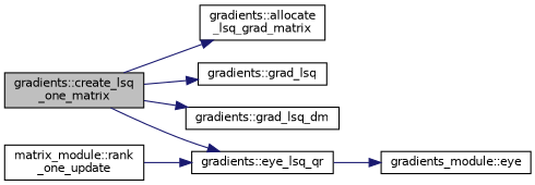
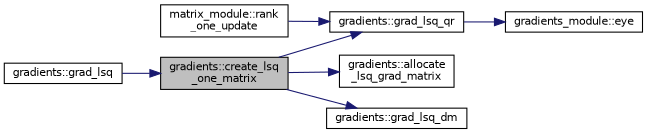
  digraph {
    rankdir=LR
    node [color=black fillcolor=white fontname=Helvetica fontsize=10 shape=record style=filled]
    edge [color=midnightblue fontname=Helvetica fontsize=10 labelfontname=Helvetica labelfontsize=10 style=solid]
    n1 [fillcolor=grey75 fontcolor=black height=0.2 label="gradients::create_lsq\l_one_matrix" width=0.4]
    n2 [height=0.2 label="gradients::allocate\l_lsq_grad_matrix" width=0.4]
    n3 [height=0.2 label="gradients::grad_lsq" width=0.4]
    n4 [height=0.2 label="gradients::grad_lsq_dm" width=0.4]
-   n5 [height=0.2 label="gradients::eye_lsq_qr" width=0.4]
+   n5 [height=0.2 label="gradients::grad_lsq_qr" width=0.4]
    n6 [height=0.2 label="gradients_module::eye" width=0.4]
    n7 [height=0.2 label="matrix_module::rank\l_one_update" width=0.4]
    n1 -> n2
-   n1 -> n3
+   n3 -> n1
    n1 -> n4
    n1 -> n5
    n5 -> n6
    n7 -> n5
  }
